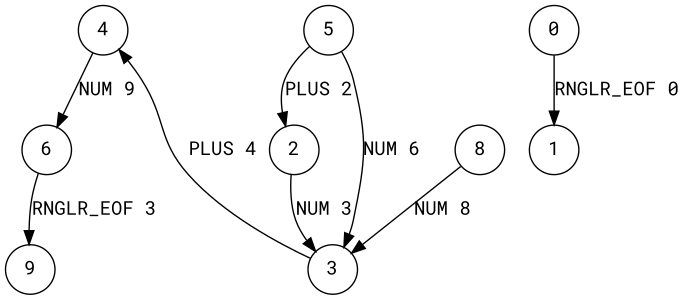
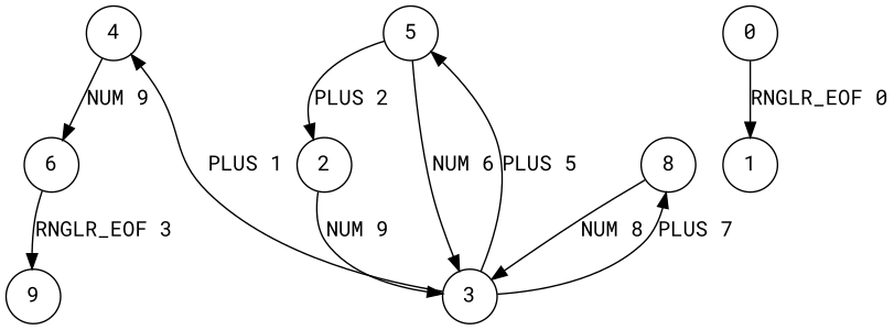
  digraph {
    fontname="Roboto Mono"
    rankdir=TB
    node [fontname="Roboto Mono" shape=circle]
    edge [fontname="Roboto Mono"]
    4
    5
    2
    8
    6
    3
    0
    1
    9
    subgraph sub_1 {
      rank=same
      4
      5
    }
    subgraph sub_2 {
      rank=same
      2
      8
    }
    4 -> 6 [label="NUM 9"]
    5 -> 2 [label="PLUS 2"]
    5 -> 3 [label="NUM 6"]
-   2 -> 3 [label="NUM 3"]
+   2 -> 3 [label="NUM 9"]
    8 -> 3 [label="NUM 8"]
    6 -> 9 [label="RNGLR_EOF 3"]
-   3 -> 4 [label="PLUS 4"]
+   3 -> 4 [label="PLUS 1"]
+   3 -> 5 [label="PLUS 5"]
+   3 -> 8 [label="PLUS 7"]
    0 -> 1 [label="RNGLR_EOF 0"]
  }
